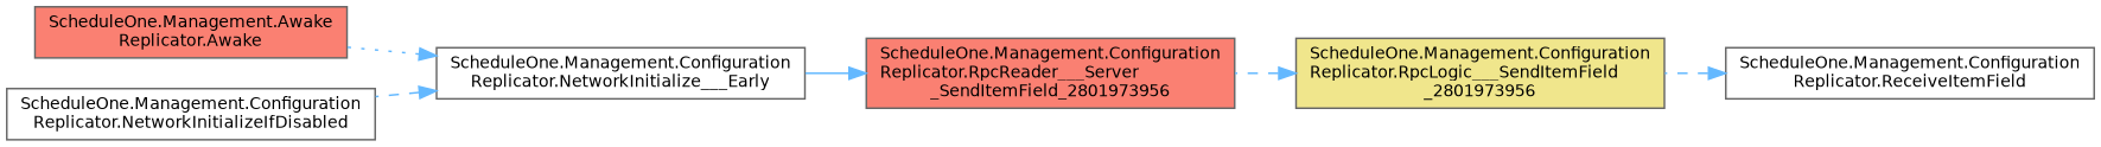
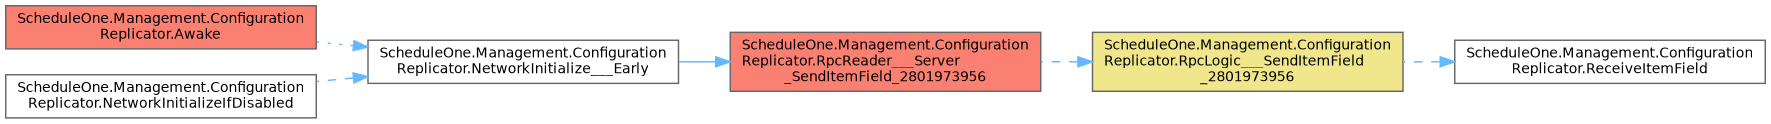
  digraph {
    rankdir=RL
    node [color=grey40 fillcolor=white fontname=Helvetica fontsize=10 shape=box style=filled]
    edge [color=steelblue1 dir=back fontname=Helvetica fontsize=10 labelfontname=Helvetica labelfontsize=10 style=dashed]
    n1 [color=gray40 fontcolor=black height=0.2 label="ScheduleOne.Management.Configuration\lReplicator.ReceiveItemField" width=0.4]
    n2 [fillcolor=khaki height=0.2 label="ScheduleOne.Management.Configuration\lReplicator.RpcLogic___SendItemField\l_2801973956" width=0.4]
    n3 [fillcolor=salmon height=0.2 label="ScheduleOne.Management.Configuration\lReplicator.RpcReader___Server\l_SendItemField_2801973956" width=0.4]
    n4 [height=0.2 label="ScheduleOne.Management.Configuration\lReplicator.NetworkInitialize___Early" width=0.4]
-   n5 [fillcolor=salmon height=0.2 label="ScheduleOne.Management.Awake\lReplicator.Awake" width=0.4]
+   n5 [fillcolor=salmon height=0.2 label="ScheduleOne.Management.Configuration\lReplicator.Awake" width=0.4]
    n6 [height=0.2 label="ScheduleOne.Management.Configuration\lReplicator.NetworkInitializeIfDisabled" width=0.4]
    n1 -> n2
    n2 -> n3
    n3 -> n4 [style=solid]
    n4 -> n5 [style=dotted]
    n4 -> n6
  }
